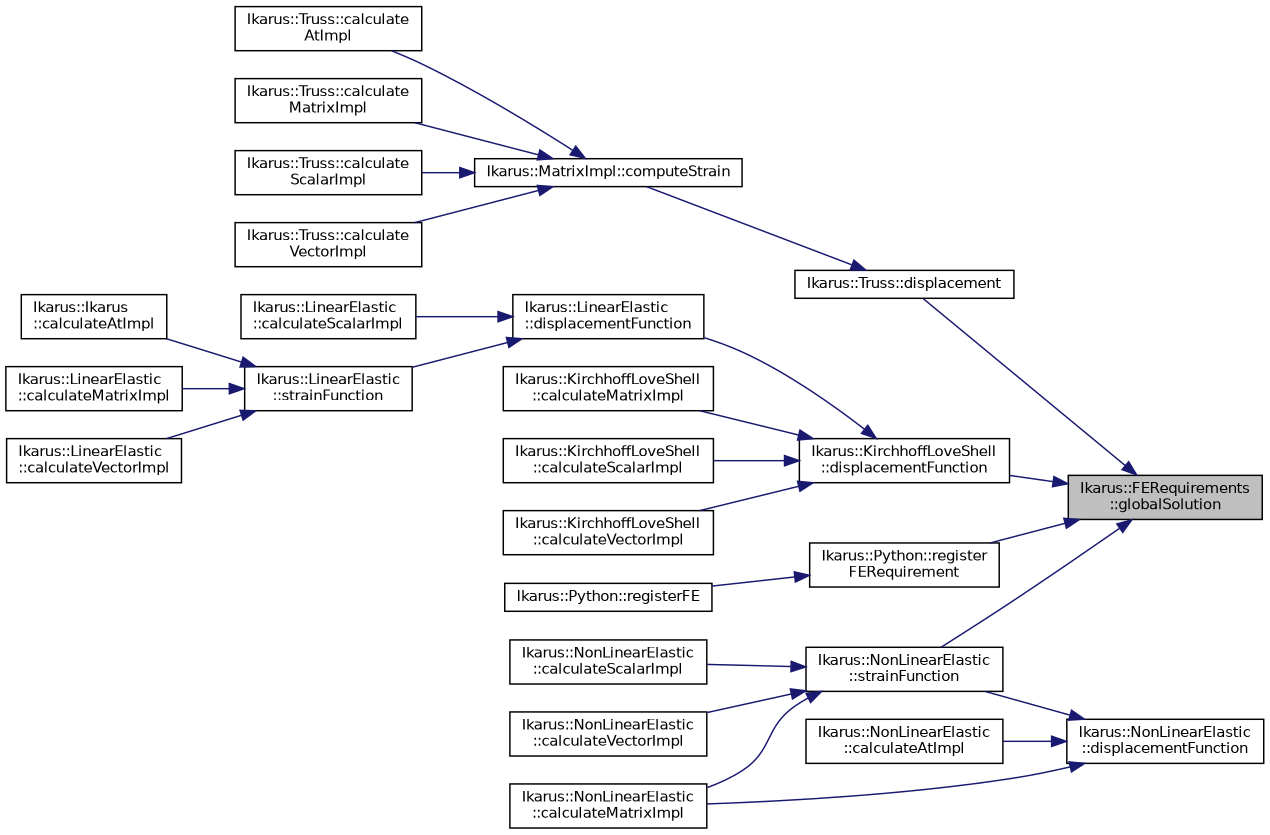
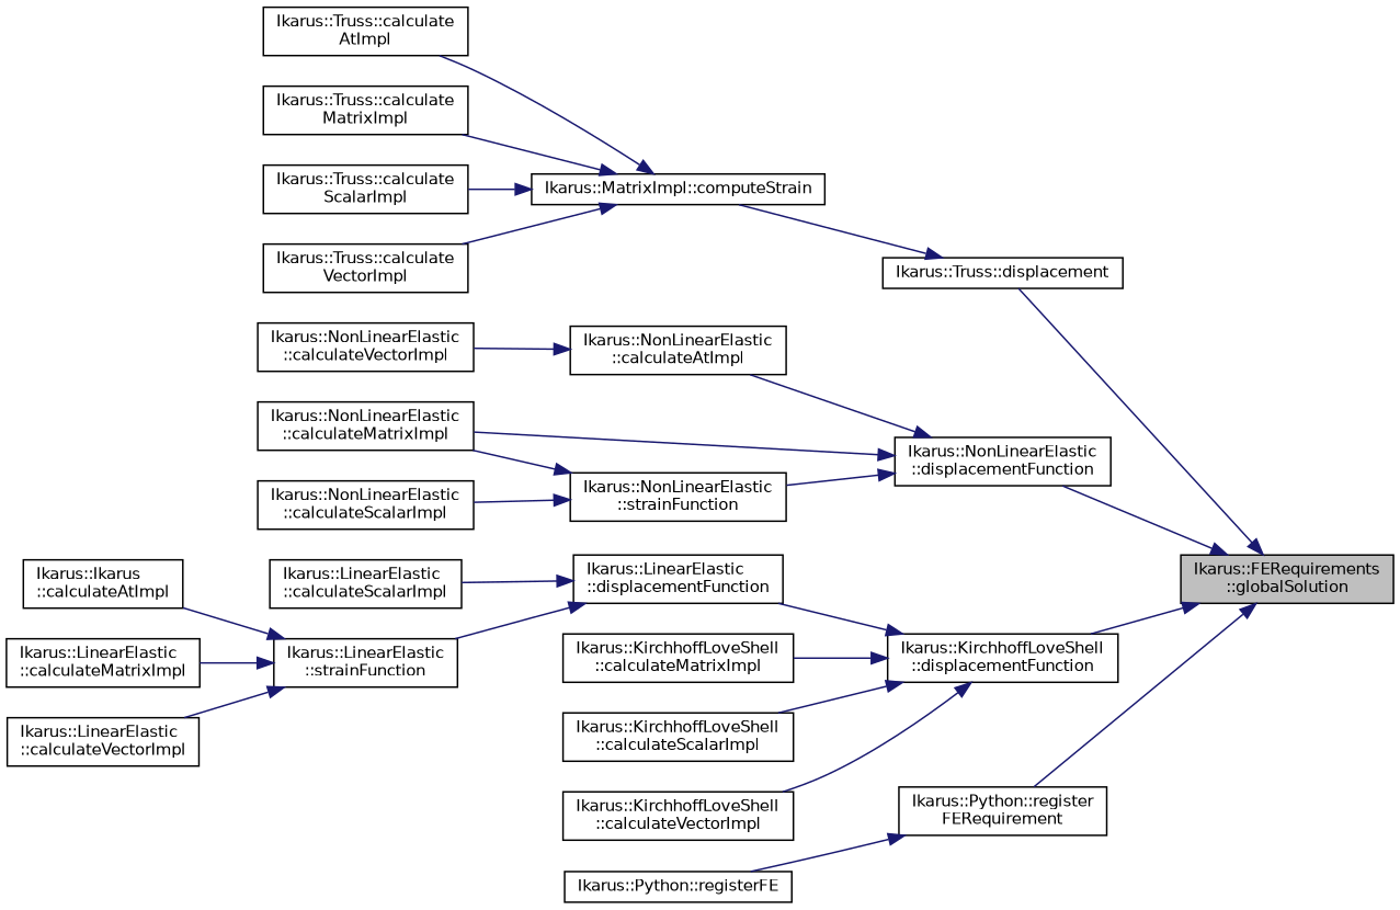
  digraph {
    rankdir=RL
    node [color=black fillcolor=white fontname=Helvetica fontsize=10 shape=record style=filled]
    edge [color=midnightblue dir=back fontname=Helvetica fontsize=10 labelfontname=Helvetica labelfontsize=10 style=solid]
    n1 [fillcolor=grey75 fontcolor=black height=0.2 label="Ikarus::FERequirements\l::globalSolution" width=0.4]
    n2 [height=0.2 label="Ikarus::Truss::displacement" width=0.4]
    n3 [height=0.2 label="Ikarus::NonLinearElastic\l::displacementFunction" width=0.4]
    n4 [height=0.2 label="Ikarus::KirchhoffLoveShell\l::displacementFunction" width=0.4]
    n5 [height=0.2 label="Ikarus::Python::register\lFERequirement" width=0.4]
    n6 [height=0.2 label="Ikarus::MatrixImpl::computeStrain" width=0.4]
    n7 [height=0.2 label="Ikarus::LinearElastic\l::displacementFunction" width=0.4]
    n8 [height=0.2 label="Ikarus::LinearElastic\l::calculateScalarImpl" width=0.4]
    n9 [height=0.2 label="Ikarus::LinearElastic\l::strainFunction" width=0.4]
    n10 [height=0.2 label="Ikarus::NonLinearElastic\l::calculateAtImpl" width=0.4]
    n11 [height=0.2 label="Ikarus::NonLinearElastic\l::calculateMatrixImpl" width=0.4]
    n12 [height=0.2 label="Ikarus::NonLinearElastic\l::strainFunction" width=0.4]
    n13 [height=0.2 label="Ikarus::KirchhoffLoveShell\l::calculateMatrixImpl" width=0.4]
    n14 [height=0.2 label="Ikarus::KirchhoffLoveShell\l::calculateScalarImpl" width=0.4]
    n15 [height=0.2 label="Ikarus::KirchhoffLoveShell\l::calculateVectorImpl" width=0.4]
    n16 [height=0.2 label="Ikarus::Python::registerFE" width=0.4]
    n17 [height=0.2 label="Ikarus::Truss::calculate\lAtImpl" width=0.4]
    n18 [height=0.2 label="Ikarus::Truss::calculate\lMatrixImpl" width=0.4]
    n19 [height=0.2 label="Ikarus::Truss::calculate\lScalarImpl" width=0.4]
    n20 [height=0.2 label="Ikarus::Truss::calculate\lVectorImpl" width=0.4]
    n21 [height=0.2 label="Ikarus::Ikarus\l::calculateAtImpl" width=0.4]
    n22 [height=0.2 label="Ikarus::LinearElastic\l::calculateMatrixImpl" width=0.4]
    n23 [height=0.2 label="Ikarus::LinearElastic\l::calculateVectorImpl" width=0.4]
    n24 [height=0.2 label="Ikarus::NonLinearElastic\l::calculateScalarImpl" width=0.4]
    n25 [height=0.2 label="Ikarus::NonLinearElastic\l::calculateVectorImpl" width=0.4]
    n1 -> n2
-   n1 -> n12
+   n1 -> n3
    n1 -> n4
    n1 -> n5
    n2 -> n6
    n3 -> n10
    n3 -> n11
    n3 -> n12
    n4 -> n7
    n4 -> n13
    n4 -> n14
    n4 -> n15
    n5 -> n16
    n6 -> n17
    n6 -> n18
    n6 -> n19
    n6 -> n20
    n7 -> n8
    n7 -> n9
    n9 -> n21
    n9 -> n22
    n9 -> n23
    n12 -> n11
    n12 -> n24
-   n12 -> n25
+   n10 -> n25
  }
